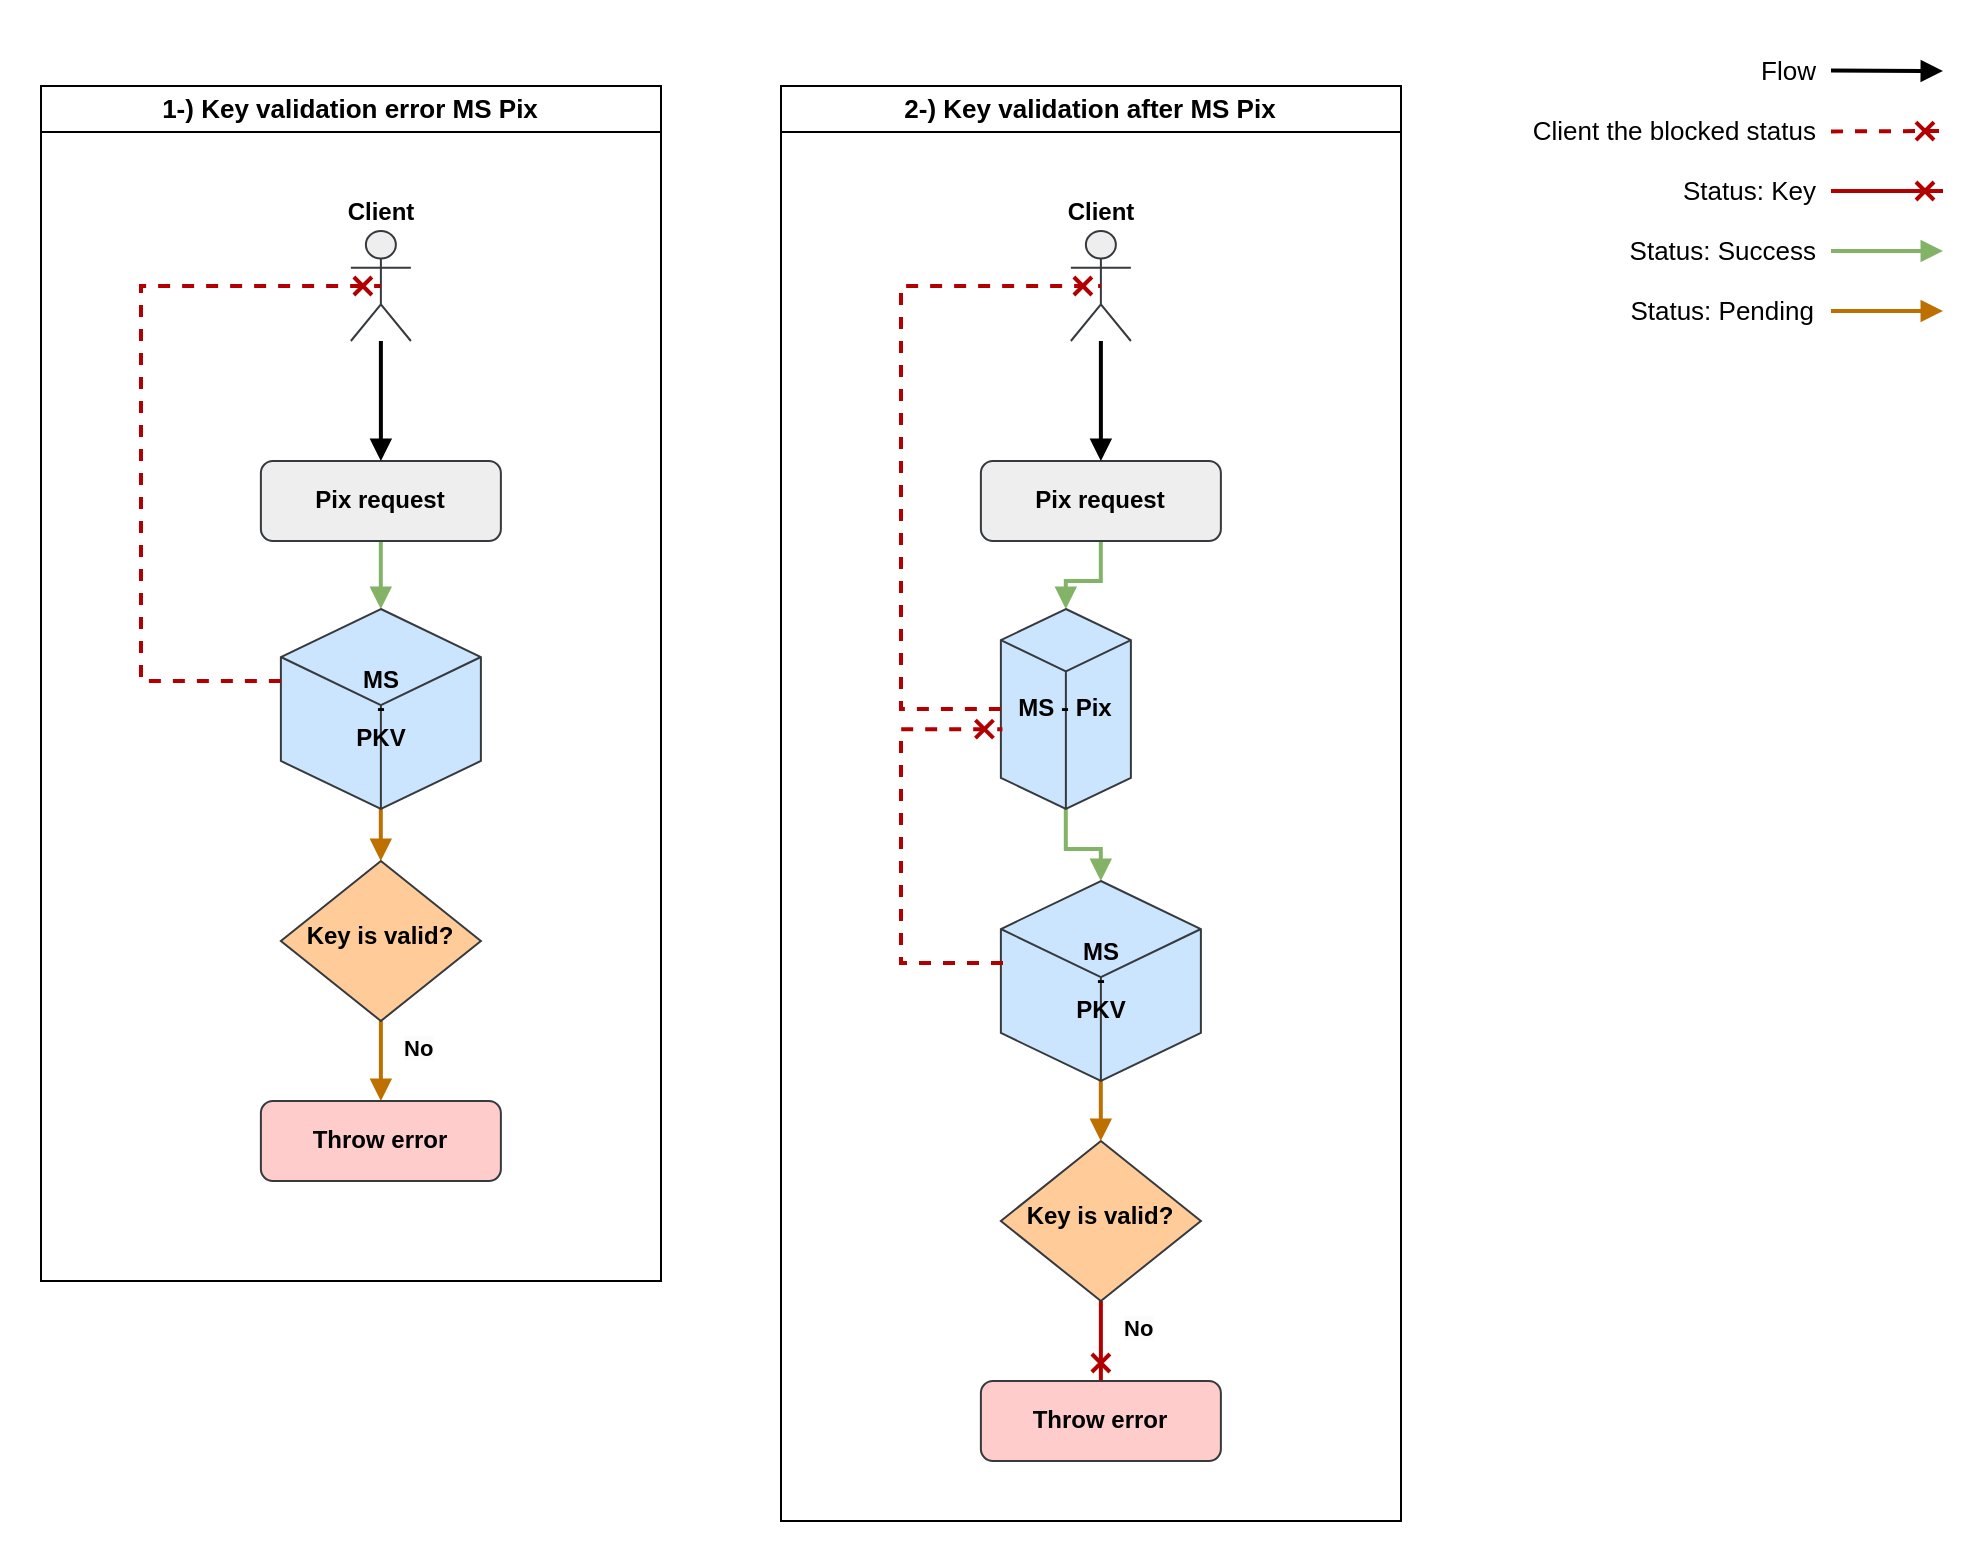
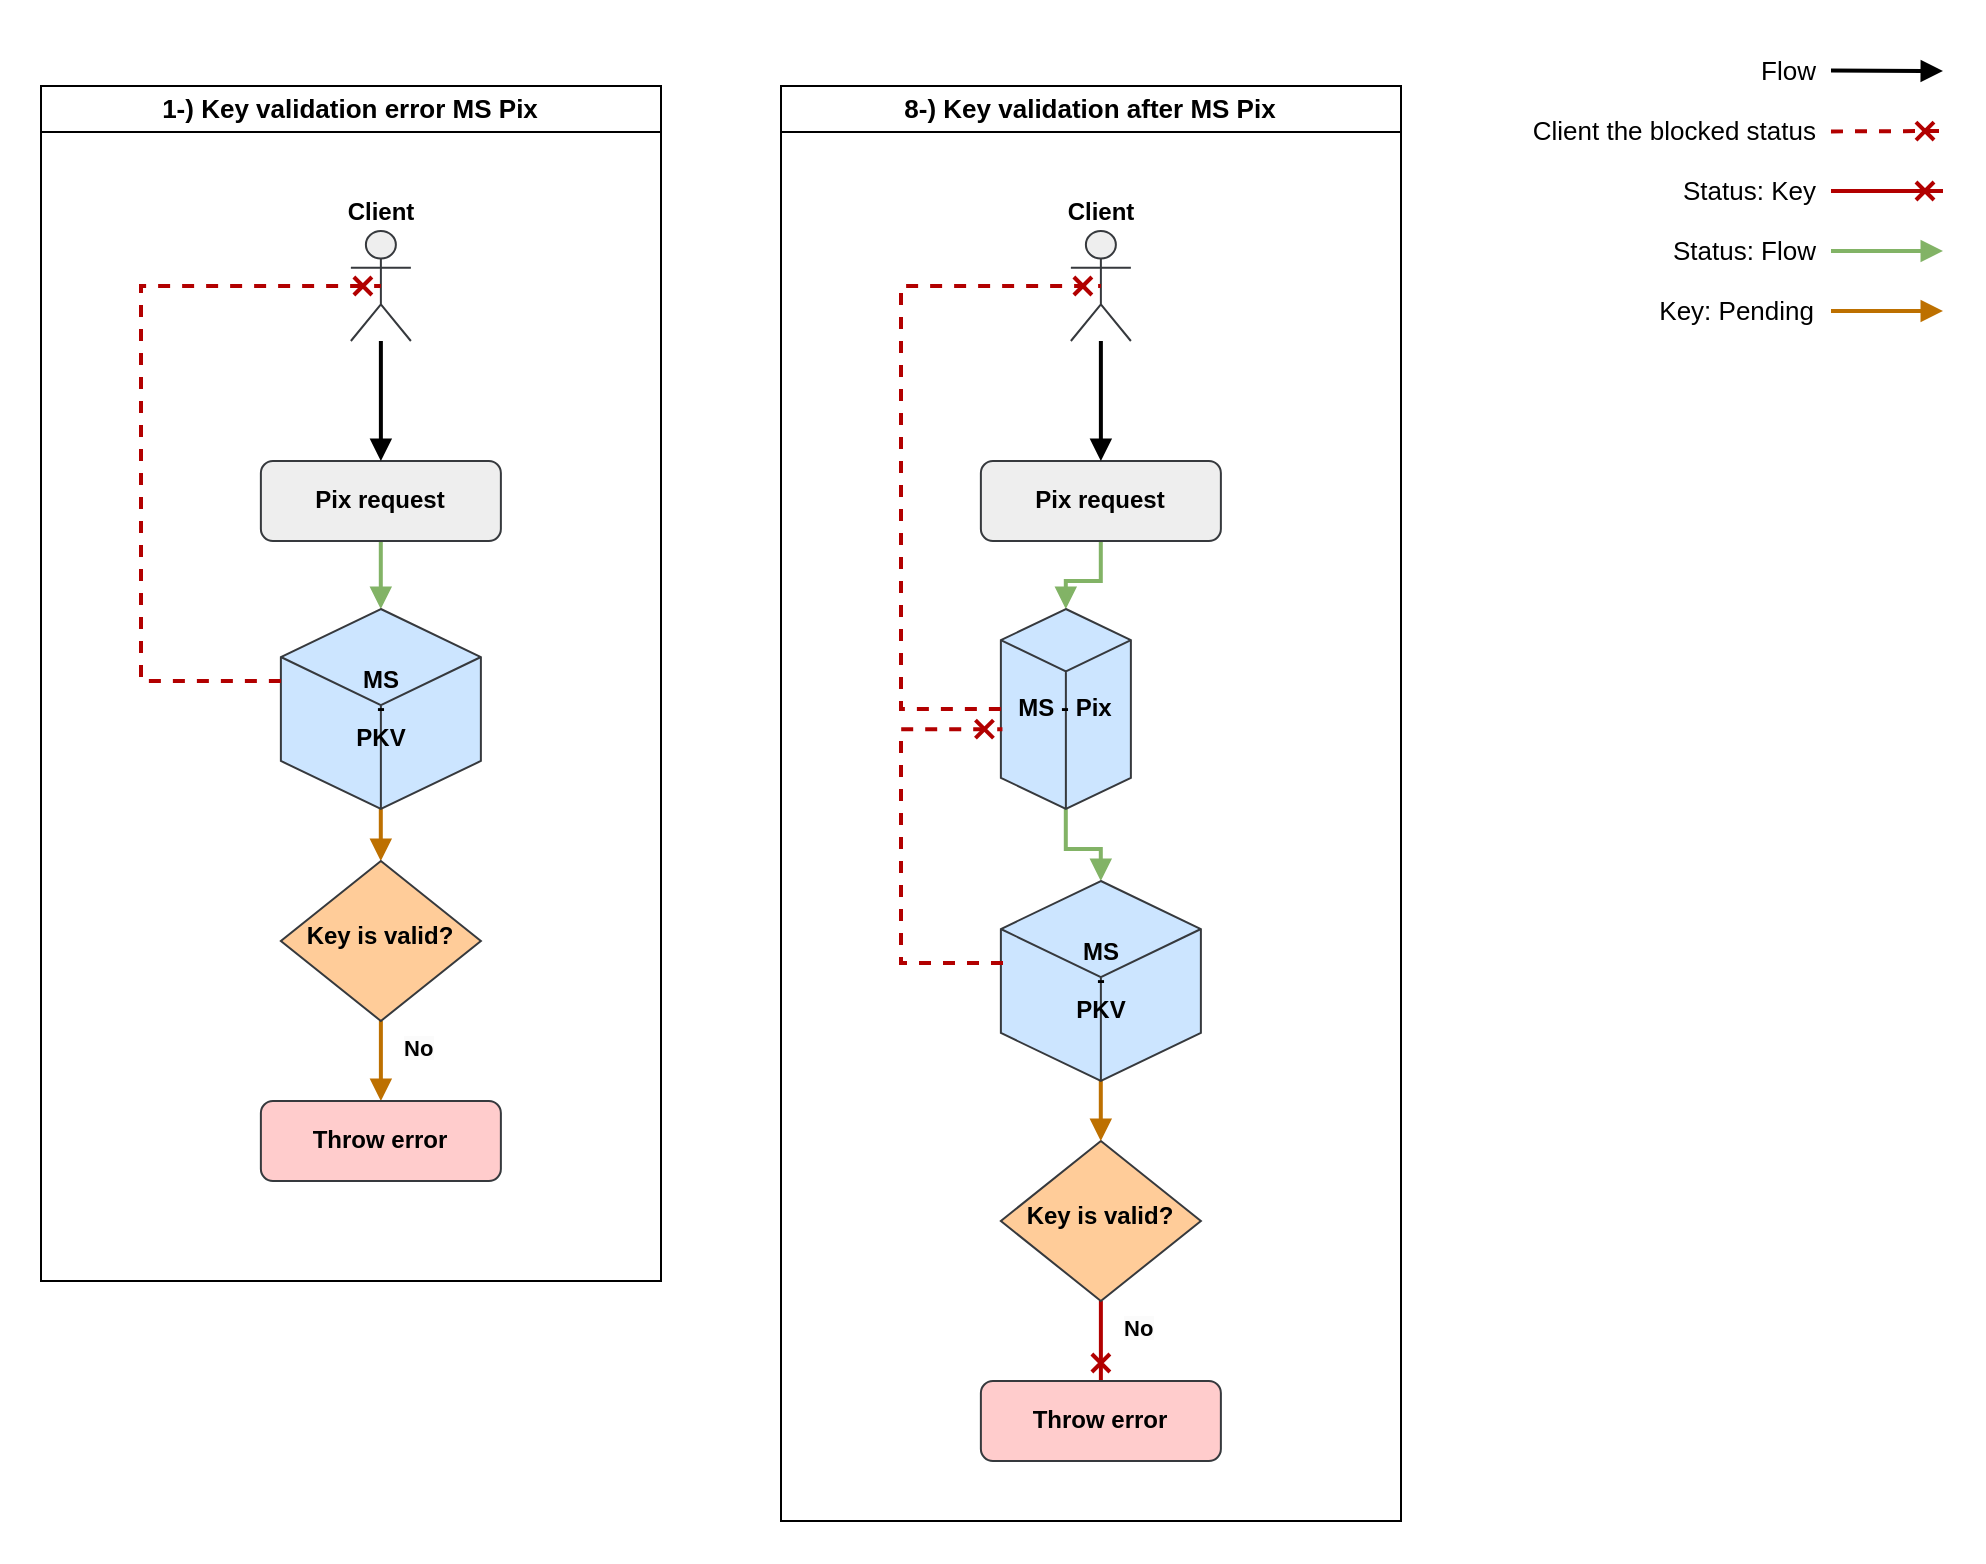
  <mxCell id="0" />
  <mxCell id="1" parent="0" />
  <mxCell id="2" value="" style="endArrow=block;html=1;rounded=0;strokeWidth=2;endFill=1;fontSize=13;align=right;fontStyle=0" edge="1" parent="1"><mxGeometry width="50" height="50" relative="1" as="geometry"><mxPoint x="915" y="34.71" as="sourcePoint" /><mxPoint x="971" y="35" as="targetPoint" /></mxGeometry></mxCell>
  <mxCell id="3" value="" style="endArrow=cross;html=1;rounded=0;fillColor=#e51400;strokeColor=#B20000;dashed=1;strokeWidth=2;fontSize=13;align=right;fontStyle=0;endFill=0;" edge="1" parent="1"><mxGeometry width="50" height="50" relative="1" as="geometry"><mxPoint x="915" y="65.21" as="sourcePoint" /><mxPoint x="971" y="65" as="targetPoint" /></mxGeometry></mxCell>
  <mxCell id="4" value="Flow" style="text;html=1;align=right;verticalAlign=middle;whiteSpace=wrap;rounded=0;fontSize=13;fontStyle=0" vertex="1" parent="1"><mxGeometry x="850" y="20" width="60" height="30" as="geometry" /></mxCell>
  <mxCell id="5" value="Client the blocked status" style="text;html=1;align=right;verticalAlign=middle;whiteSpace=wrap;rounded=0;fontSize=13;fontStyle=0" vertex="1" parent="1"><mxGeometry x="760" y="50" width="150" height="30" as="geometry" /></mxCell>
  <mxCell id="6" value="" style="edgeStyle=orthogonalEdgeStyle;rounded=0;orthogonalLoop=1;jettySize=auto;html=1;endArrow=cross;endFill=0;fillColor=#e51400;strokeColor=#B20000;strokeWidth=2;fontSize=13;align=right;fontStyle=0" edge="1" parent="1"><mxGeometry relative="1" as="geometry"><mxPoint x="915" y="95" as="sourcePoint" /><mxPoint x="971" y="95" as="targetPoint" /></mxGeometry></mxCell>
  <mxCell id="7" value="" style="edgeStyle=orthogonalEdgeStyle;rounded=0;orthogonalLoop=1;jettySize=auto;html=1;endArrow=block;endFill=1;fillColor=#d5e8d4;strokeColor=#82b366;strokeWidth=2;fontSize=13;align=right;fontStyle=0" edge="1" parent="1"><mxGeometry relative="1" as="geometry"><mxPoint x="915" y="125" as="sourcePoint" /><mxPoint x="971" y="125" as="targetPoint" /></mxGeometry></mxCell>
  <mxCell id="8" value="" style="edgeStyle=orthogonalEdgeStyle;rounded=0;orthogonalLoop=1;jettySize=auto;html=1;endArrow=block;endFill=1;fillColor=#f0a30a;strokeColor=#BD7000;strokeWidth=2;fontSize=13;align=right;fontStyle=0" edge="1" parent="1"><mxGeometry relative="1" as="geometry"><mxPoint x="915" y="155" as="sourcePoint" /><mxPoint x="971" y="155" as="targetPoint" /></mxGeometry></mxCell>
  <mxCell id="9" value="Status: Key" style="text;html=1;align=right;verticalAlign=middle;whiteSpace=wrap;rounded=0;fontSize=13;fontStyle=0" vertex="1" parent="1"><mxGeometry x="806" y="80" width="104" height="30" as="geometry" /></mxCell>
- <mxCell id="10" value="Status: Success" style="text;html=1;align=right;verticalAlign=middle;whiteSpace=wrap;rounded=0;fontSize=13;fontStyle=0" vertex="1" parent="1"><mxGeometry x="791" y="110" width="119" height="30" as="geometry" /></mxCell>
- <mxCell id="11" value="Status: Pending" style="text;html=1;align=right;verticalAlign=middle;whiteSpace=wrap;rounded=0;fontSize=13;fontStyle=0" vertex="1" parent="1"><mxGeometry x="790" y="140" width="119" height="30" as="geometry" /></mxCell>
+ <mxCell id="10" value="Status: Flow" style="text;html=1;align=right;verticalAlign=middle;whiteSpace=wrap;rounded=0;fontSize=13;fontStyle=0" vertex="1" parent="1"><mxGeometry x="791" y="110" width="119" height="30" as="geometry" /></mxCell>
+ <mxCell id="11" value="Key: Pending" style="text;html=1;align=right;verticalAlign=middle;whiteSpace=wrap;rounded=0;fontSize=13;fontStyle=0" vertex="1" parent="1"><mxGeometry x="790" y="140" width="119" height="30" as="geometry" /></mxCell>
  <mxCell id="12" value="&lt;span style=&quot;font-size: 13px;&quot;&gt;1-) Key validation error MS Pix&lt;/span&gt;" style="swimlane;whiteSpace=wrap;html=1;" vertex="1" parent="1"><mxGeometry x="20" y="42.5" width="310" height="597.5" as="geometry" /></mxCell>
  <mxCell id="13" value="" style="edgeStyle=orthogonalEdgeStyle;rounded=0;orthogonalLoop=1;jettySize=auto;html=1;fillColor=#d5e8d4;strokeColor=#82b366;strokeWidth=2;endArrow=block;endFill=1;" edge="1" parent="12" source="14" target="18"><mxGeometry relative="1" as="geometry" /></mxCell>
  <mxCell id="14" value="Pix request" style="rounded=1;whiteSpace=wrap;html=1;fontSize=12;glass=0;strokeWidth=1;shadow=0;fillColor=#eeeeee;strokeColor=#36393d;fontStyle=1" vertex="1" parent="12"><mxGeometry x="109.94" y="187.5" width="120" height="40" as="geometry" /></mxCell>
  <mxCell id="15" value="" style="edgeStyle=orthogonalEdgeStyle;rounded=0;orthogonalLoop=1;jettySize=auto;html=1;fontStyle=1;strokeWidth=2;endArrow=block;endFill=1;" edge="1" parent="12" source="16" target="14"><mxGeometry relative="1" as="geometry" /></mxCell>
  <mxCell id="16" value="Client" style="shape=umlActor;verticalLabelPosition=top;verticalAlign=bottom;html=1;outlineConnect=0;fillColor=#eeeeee;strokeColor=#36393d;fontStyle=1;horizontal=1;labelPosition=center;align=center;" vertex="1" parent="12"><mxGeometry x="154.94" y="72.5" width="30" height="55" as="geometry" /></mxCell>
  <mxCell id="17" value="" style="edgeStyle=orthogonalEdgeStyle;rounded=0;orthogonalLoop=1;jettySize=auto;html=1;fillColor=#f0a30a;strokeColor=#BD7000;strokeWidth=2;endArrow=block;endFill=1;" edge="1" parent="12" source="18" target="20"><mxGeometry relative="1" as="geometry" /></mxCell>
  <mxCell id="18" value="&lt;span style=&quot;text-wrap-mode: wrap;&quot;&gt;MS - PKV&lt;/span&gt;" style="html=1;shape=mxgraph.basic.isocube;isoAngle=15;fillColor=#cce5ff;strokeColor=#36393d;fontStyle=1" vertex="1" parent="12"><mxGeometry x="119.94" y="261.5" width="100" height="100" as="geometry" /></mxCell>
  <mxCell id="19" value="" style="edgeStyle=orthogonalEdgeStyle;rounded=0;orthogonalLoop=1;jettySize=auto;html=1;fillColor=#f0a30a;strokeColor=#BD7000;strokeWidth=2;endArrow=block;endFill=1;" edge="1" parent="12" source="20" target="21"><mxGeometry relative="1" as="geometry" /></mxCell>
  <mxCell id="20" value="Key is valid?" style="rhombus;whiteSpace=wrap;html=1;shadow=0;fontFamily=Helvetica;fontSize=12;align=center;strokeWidth=1;spacing=6;spacingTop=-4;fillColor=#ffcc99;strokeColor=#36393d;fontStyle=1" vertex="1" parent="12"><mxGeometry x="119.94" y="387.5" width="100" height="80" as="geometry" /></mxCell>
  <mxCell id="21" value="Throw error" style="rounded=1;whiteSpace=wrap;html=1;fontSize=12;glass=0;strokeWidth=1;shadow=0;fillColor=#ffcccc;strokeColor=#36393d;fontStyle=1" vertex="1" parent="12"><mxGeometry x="109.94" y="507.5" width="120" height="40" as="geometry" /></mxCell>
  <mxCell id="22" value="&lt;span style=&quot;color: rgb(0, 0, 0); font-family: Helvetica; font-size: 11px; font-style: normal; font-variant-ligatures: normal; font-variant-caps: normal; letter-spacing: normal; orphans: 2; text-align: center; text-indent: 0px; text-transform: none; widows: 2; word-spacing: 0px; -webkit-text-stroke-width: 0px; white-space: nowrap; background-color: rgb(251, 251, 251); text-decoration-thickness: initial; text-decoration-style: initial; text-decoration-color: initial; float: none; display: inline !important;&quot;&gt;No&lt;/span&gt;" style="text;whiteSpace=wrap;html=1;fontStyle=1" vertex="1" parent="12"><mxGeometry x="179.94" y="467.5" width="50" height="40" as="geometry" /></mxCell>
  <mxCell id="23" style="edgeStyle=orthogonalEdgeStyle;rounded=0;orthogonalLoop=1;jettySize=auto;html=1;entryX=0.5;entryY=0.5;entryDx=0;entryDy=0;entryPerimeter=0;fillColor=#e51400;strokeColor=#B20000;strokeWidth=2;endArrow=cross;endFill=0;dashed=1;" edge="1" parent="12" source="18" target="16"><mxGeometry relative="1" as="geometry"><Array as="points"><mxPoint x="50" y="297.5" /><mxPoint x="50" y="100.5" /></Array></mxGeometry></mxCell>
  <mxCell id="24" value="" style="edgeStyle=orthogonalEdgeStyle;rounded=0;orthogonalLoop=1;jettySize=auto;html=1;fontStyle=1;fillColor=#d5e8d4;strokeColor=#82b366;strokeWidth=2;endArrow=block;endFill=1;" edge="1" parent="1" source="25" target="33"><mxGeometry relative="1" as="geometry" /></mxCell>
  <mxCell id="25" value="Pix request" style="rounded=1;whiteSpace=wrap;html=1;fontSize=12;glass=0;strokeWidth=1;shadow=0;fillColor=#eeeeee;strokeColor=#36393d;fontStyle=1" vertex="1" parent="1"><mxGeometry x="489.94" y="230" width="120" height="40" as="geometry" /></mxCell>
  <mxCell id="26" value="" style="edgeStyle=orthogonalEdgeStyle;rounded=0;orthogonalLoop=1;jettySize=auto;html=1;fontStyle=1;fillColor=#e51400;strokeColor=#B20000;strokeWidth=2;endArrow=cross;endFill=0;" edge="1" parent="1" source="27" target="28"><mxGeometry relative="1" as="geometry" /></mxCell>
  <mxCell id="27" value="Key is valid?" style="rhombus;whiteSpace=wrap;html=1;shadow=0;fontFamily=Helvetica;fontSize=12;align=center;strokeWidth=1;spacing=6;spacingTop=-4;fillColor=#ffcc99;strokeColor=#36393d;fontStyle=1" vertex="1" parent="1"><mxGeometry x="499.94" y="570" width="100" height="80" as="geometry" /></mxCell>
  <mxCell id="28" value="Throw error" style="rounded=1;whiteSpace=wrap;html=1;fontSize=12;glass=0;strokeWidth=1;shadow=0;fillColor=#ffcccc;strokeColor=#36393d;fontStyle=1" vertex="1" parent="1"><mxGeometry x="489.94" y="690" width="120" height="40" as="geometry" /></mxCell>
  <mxCell id="29" value="" style="edgeStyle=orthogonalEdgeStyle;rounded=0;orthogonalLoop=1;jettySize=auto;html=1;fontStyle=1;strokeWidth=2;endArrow=block;endFill=1;" edge="1" parent="1" source="30" target="25"><mxGeometry relative="1" as="geometry" /></mxCell>
  <mxCell id="30" value="Client" style="shape=umlActor;verticalLabelPosition=top;verticalAlign=bottom;html=1;outlineConnect=0;fillColor=#eeeeee;strokeColor=#36393d;fontStyle=1;horizontal=1;labelPosition=center;align=center;" vertex="1" parent="1"><mxGeometry x="534.94" y="115" width="30" height="55" as="geometry" /></mxCell>
  <mxCell id="31" value="&lt;span style=&quot;color: rgb(0, 0, 0); font-family: Helvetica; font-size: 11px; font-style: normal; font-variant-ligatures: normal; font-variant-caps: normal; letter-spacing: normal; orphans: 2; text-align: center; text-indent: 0px; text-transform: none; widows: 2; word-spacing: 0px; -webkit-text-stroke-width: 0px; white-space: nowrap; background-color: rgb(251, 251, 251); text-decoration-thickness: initial; text-decoration-style: initial; text-decoration-color: initial; float: none; display: inline !important;&quot;&gt;No&lt;/span&gt;" style="text;whiteSpace=wrap;html=1;fontStyle=1" vertex="1" parent="1"><mxGeometry x="559.94" y="650" width="50" height="40" as="geometry" /></mxCell>
  <mxCell id="32" value="" style="edgeStyle=orthogonalEdgeStyle;rounded=0;orthogonalLoop=1;jettySize=auto;html=1;fontStyle=1;strokeWidth=2;fillColor=#d5e8d4;strokeColor=#82b366;endArrow=block;endFill=1;" edge="1" parent="1" source="33" target="35"><mxGeometry relative="1" as="geometry" /></mxCell>
  <mxCell id="33" value="MS - Pix" style="html=1;shape=mxgraph.basic.isocube;isoAngle=15;fillColor=#cce5ff;strokeColor=#36393d;fontStyle=1" vertex="1" parent="1"><mxGeometry x="499.94" y="304" width="65" height="100" as="geometry" /></mxCell>
  <mxCell id="34" value="" style="edgeStyle=orthogonalEdgeStyle;rounded=0;orthogonalLoop=1;jettySize=auto;html=1;fontStyle=1;strokeWidth=2;fillColor=#f0a30a;strokeColor=#BD7000;endArrow=block;endFill=1;" edge="1" parent="1" source="35" target="27"><mxGeometry relative="1" as="geometry" /></mxCell>
  <mxCell id="35" value="&lt;span style=&quot;text-wrap-mode: wrap;&quot;&gt;MS - PKV&lt;/span&gt;" style="html=1;shape=mxgraph.basic.isocube;isoAngle=15;fillColor=#cce5ff;strokeColor=#36393d;fontStyle=1" vertex="1" parent="1"><mxGeometry x="499.94" y="440" width="100" height="100" as="geometry" /></mxCell>
- <mxCell id="36" value="&lt;span style=&quot;font-size: 13px;&quot;&gt;2-) Key validation after MS Pix&lt;/span&gt;" style="swimlane;whiteSpace=wrap;html=1;" vertex="1" parent="1"><mxGeometry x="390" y="42.5" width="310" height="717.5" as="geometry" /></mxCell>
+ <mxCell id="36" value="&lt;span style=&quot;font-size: 13px;&quot;&gt;8-) Key validation after MS Pix&lt;/span&gt;" style="swimlane;whiteSpace=wrap;html=1;" vertex="1" parent="1"><mxGeometry x="390" y="42.5" width="310" height="717.5" as="geometry" /></mxCell>
  <mxCell id="37" style="edgeStyle=orthogonalEdgeStyle;rounded=0;orthogonalLoop=1;jettySize=auto;html=1;strokeWidth=2;endArrow=cross;endFill=0;fillColor=#e51400;strokeColor=#B20000;entryX=0.012;entryY=0.601;entryDx=0;entryDy=0;entryPerimeter=0;dashed=1;" edge="1" parent="36" target="33"><mxGeometry relative="1" as="geometry"><mxPoint x="111" y="438.5" as="sourcePoint" /><mxPoint x="110" y="307.5" as="targetPoint" /><Array as="points"><mxPoint x="60" y="439" /><mxPoint x="60" y="322" /></Array></mxGeometry></mxCell>
  <mxCell id="38" style="edgeStyle=orthogonalEdgeStyle;rounded=0;orthogonalLoop=1;jettySize=auto;html=1;entryX=0.5;entryY=0.5;entryDx=0;entryDy=0;entryPerimeter=0;fillColor=#e51400;strokeColor=#B20000;strokeWidth=2;endArrow=cross;endFill=0;dashed=1;" edge="1" parent="1" source="33" target="30"><mxGeometry relative="1" as="geometry"><Array as="points"><mxPoint x="450" y="354" /><mxPoint x="450" y="142" /></Array></mxGeometry></mxCell>
